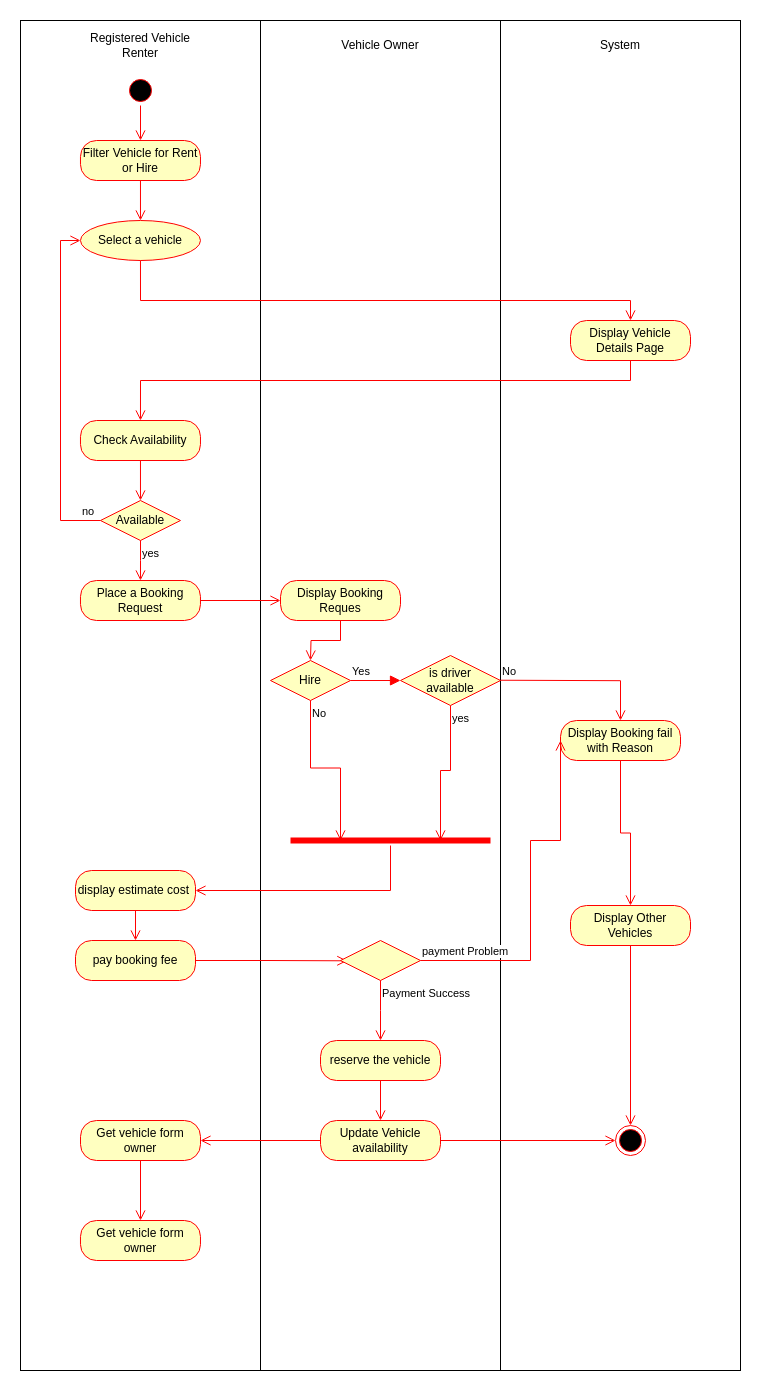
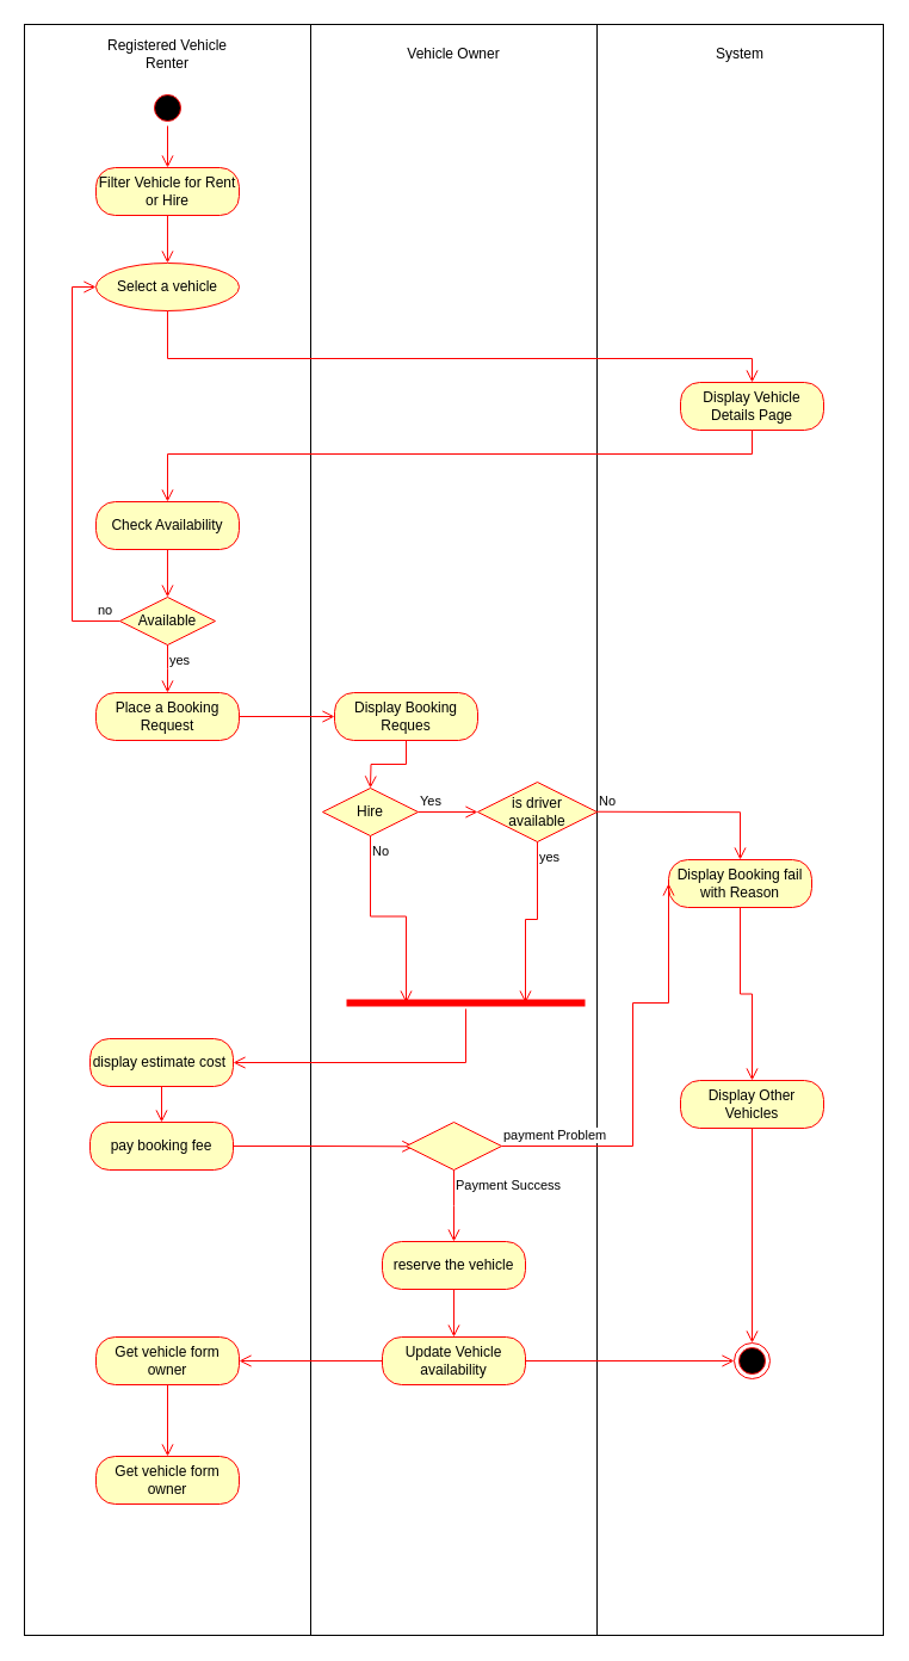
  <mxCell id="0" />
  <mxCell id="1" parent="0" />
  <mxCell id="2" value="" style="html=1;dashed=0;whiteSpace=wrap;fillColor=none;movable=1;resizable=1;rotatable=1;deletable=1;editable=1;locked=0;connectable=1;" parent="1" vertex="1"><mxGeometry x="260" width="240" height="1350" as="geometry" y="20" /></mxCell>
  <mxCell id="3" value="" style="html=1;dashed=0;whiteSpace=wrap;fillColor=none;movable=1;resizable=1;rotatable=1;deletable=1;editable=1;locked=0;connectable=1;" parent="1" vertex="1"><mxGeometry x="500" width="240" height="1350" as="geometry" y="20" /></mxCell>
  <mxCell id="4" value="" style="html=1;dashed=0;whiteSpace=wrap;fillColor=none;movable=1;resizable=1;rotatable=1;deletable=1;editable=1;locked=0;connectable=1;" parent="1" vertex="1"><mxGeometry x="20" width="240" height="1350" as="geometry" y="20" /></mxCell>
  <mxCell id="5" value="Registered Vehicle Renter" style="text;html=1;strokeColor=none;fillColor=none;align=center;verticalAlign=middle;whiteSpace=wrap;rounded=0;" parent="1" vertex="1"><mxGeometry x="85" y="30" width="110" height="30" as="geometry" /></mxCell>
  <mxCell id="6" value="" style="ellipse;html=1;shape=startState;fillColor=#000000;strokeColor=#ff0000;" parent="1" vertex="1"><mxGeometry x="125" y="75" width="30" height="30" as="geometry" /></mxCell>
  <mxCell id="7" value="" style="edgeStyle=orthogonalEdgeStyle;html=1;verticalAlign=bottom;endArrow=open;endSize=8;strokeColor=#ff0000;rounded=0;" parent="1" source="6" target="8" edge="1"><mxGeometry relative="1" as="geometry"><mxPoint x="125" y="165" as="targetPoint" /></mxGeometry></mxCell>
  <mxCell id="8" value="Filter Vehicle for Rent or Hire" style="rounded=1;whiteSpace=wrap;html=1;arcSize=40;fontColor=#000000;fillColor=#ffffc0;strokeColor=#ff0000;" parent="1" vertex="1"><mxGeometry x="79.97" y="140" width="120" height="40" as="geometry" /></mxCell>
  <mxCell id="9" value="" style="edgeStyle=orthogonalEdgeStyle;html=1;verticalAlign=bottom;endArrow=open;endSize=8;strokeColor=#ff0000;rounded=0;entryX=0.5;entryY=0;entryDx=0;entryDy=0;" parent="1" source="8" target="10" edge="1"><mxGeometry relative="1" as="geometry"><mxPoint x="129.97" y="230" as="targetPoint" /></mxGeometry></mxCell>
  <mxCell id="10" value="Select a vehicle" style="ellipse;whiteSpace=wrap;html=1;arcSize=40;fontColor=#000000;fillColor=#ffffc0;strokeColor=#ff0000;" parent="1" vertex="1"><mxGeometry x="79.97" y="220" width="120" height="40" as="geometry" /></mxCell>
  <mxCell id="11" value="" style="edgeStyle=orthogonalEdgeStyle;html=1;verticalAlign=bottom;endArrow=open;endSize=8;strokeColor=#ff0000;rounded=0;exitX=0.5;exitY=1;exitDx=0;exitDy=0;" parent="1" source="10" target="12" edge="1"><mxGeometry relative="1" as="geometry"><mxPoint x="379.97" y="330" as="targetPoint" /><mxPoint x="129.97" y="270" as="sourcePoint" /><Array as="points"><mxPoint x="139.97" y="300" /><mxPoint x="629.97" y="300" /></Array></mxGeometry></mxCell>
  <mxCell id="12" value="Display Vehicle Details Page" style="rounded=1;whiteSpace=wrap;html=1;arcSize=40;fontColor=#000000;fillColor=#ffffc0;strokeColor=#ff0000;" parent="1" vertex="1"><mxGeometry x="570" y="320" width="120" height="40" as="geometry" /></mxCell>
  <mxCell id="13" value="" style="edgeStyle=orthogonalEdgeStyle;html=1;verticalAlign=bottom;endArrow=open;endSize=8;strokeColor=#ff0000;rounded=0;entryX=0.5;entryY=0;entryDx=0;entryDy=0;" parent="1" source="12" target="14" edge="1"><mxGeometry relative="1" as="geometry"><mxPoint x="129.97" y="380" as="targetPoint" /><Array as="points"><mxPoint x="629.97" y="380" /><mxPoint x="139.97" y="380" /></Array></mxGeometry></mxCell>
  <mxCell id="14" value="Check Availability" style="rounded=1;whiteSpace=wrap;html=1;arcSize=40;fontColor=#000000;fillColor=#ffffc0;strokeColor=#ff0000;" parent="1" vertex="1"><mxGeometry x="79.97" y="420" width="120" height="40" as="geometry" /></mxCell>
  <mxCell id="15" value="" style="edgeStyle=orthogonalEdgeStyle;html=1;verticalAlign=bottom;endArrow=open;endSize=8;strokeColor=#ff0000;rounded=0;" parent="1" source="14" target="16" edge="1"><mxGeometry relative="1" as="geometry"><mxPoint x="139.97" y="490" as="targetPoint" /></mxGeometry></mxCell>
  <mxCell id="16" value="Available" style="rhombus;whiteSpace=wrap;html=1;fontColor=#000000;fillColor=#ffffc0;strokeColor=#ff0000;" parent="1" vertex="1"><mxGeometry x="99.97" y="500" width="80" height="40" as="geometry" /></mxCell>
  <mxCell id="17" value="yes" style="edgeStyle=orthogonalEdgeStyle;html=1;align=left;verticalAlign=top;endArrow=open;endSize=8;strokeColor=#ff0000;rounded=0;" parent="1" source="16" edge="1"><mxGeometry x="-1" relative="1" as="geometry"><mxPoint x="139.97" y="580" as="targetPoint" /></mxGeometry></mxCell>
  <mxCell id="18" value="no" style="edgeStyle=orthogonalEdgeStyle;html=1;align=left;verticalAlign=bottom;endArrow=open;endSize=8;strokeColor=#ff0000;rounded=0;exitX=0;exitY=0.5;exitDx=0;exitDy=0;entryX=0;entryY=0.5;entryDx=0;entryDy=0;" parent="1" source="16" target="10" edge="1"><mxGeometry x="-0.882" relative="1" as="geometry"><mxPoint x="-20.03" y="520" as="targetPoint" /><mxPoint x="-20.03" y="510" as="sourcePoint" /><Array as="points"><mxPoint x="59.97" y="520" /><mxPoint x="59.97" y="240" /></Array><mxPoint as="offset" /></mxGeometry></mxCell>
  <mxCell id="19" value="Place a Booking Request" style="rounded=1;whiteSpace=wrap;html=1;arcSize=40;fontColor=#000000;fillColor=#ffffc0;strokeColor=#ff0000;" parent="1" vertex="1"><mxGeometry x="79.97" y="580" width="120" height="40" as="geometry" /></mxCell>
  <mxCell id="20" value="" style="edgeStyle=orthogonalEdgeStyle;html=1;verticalAlign=bottom;endArrow=open;endSize=8;strokeColor=#ff0000;rounded=0;exitX=1;exitY=0.5;exitDx=0;exitDy=0;entryX=0;entryY=0.5;entryDx=0;entryDy=0;" parent="1" source="19" target="23" edge="1"><mxGeometry relative="1" as="geometry"><mxPoint x="139.97" y="660" as="targetPoint" /></mxGeometry></mxCell>
  <mxCell id="21" value="Vehicle Owner" style="text;html=1;strokeColor=none;fillColor=none;align=center;verticalAlign=middle;whiteSpace=wrap;rounded=0;" parent="1" vertex="1"><mxGeometry x="325" y="30" width="110" height="30" as="geometry" /></mxCell>
  <mxCell id="22" value="System" style="text;html=1;strokeColor=none;fillColor=none;align=center;verticalAlign=middle;whiteSpace=wrap;rounded=0;" parent="1" vertex="1"><mxGeometry x="565" y="30" width="110" height="30" as="geometry" /></mxCell>
  <mxCell id="23" value="Display Booking Reques" style="rounded=1;whiteSpace=wrap;html=1;arcSize=40;fontColor=#000000;fillColor=#ffffc0;strokeColor=#ff0000;" parent="1" vertex="1"><mxGeometry x="280" y="580" width="120" height="40" as="geometry" /></mxCell>
  <mxCell id="24" value="" style="edgeStyle=orthogonalEdgeStyle;html=1;verticalAlign=bottom;endArrow=open;endSize=8;strokeColor=#ff0000;rounded=0;" parent="1" source="23" edge="1"><mxGeometry relative="1" as="geometry"><mxPoint x="310" y="660" as="targetPoint" /></mxGeometry></mxCell>
  <mxCell id="25" value="Hire" style="rhombus;whiteSpace=wrap;html=1;fontColor=#000000;fillColor=#ffffc0;strokeColor=#ff0000;" parent="1" vertex="1"><mxGeometry x="270" y="660" width="80" height="40" as="geometry" /></mxCell>
- <mxCell id="26" value="Yes" style="edgeStyle=orthogonalEdgeStyle;html=1;align=left;verticalAlign=bottom;endArrow=block;endSize=8;strokeColor=#ff0000;rounded=0;entryX=0;entryY=0.5;entryDx=0;entryDy=0;" parent="1" source="25" target="28" edge="1"><mxGeometry x="-1" relative="1" as="geometry"><mxPoint x="480" y="680" as="targetPoint" /></mxGeometry></mxCell>
+ <mxCell id="26" value="Yes" style="edgeStyle=orthogonalEdgeStyle;html=1;align=left;verticalAlign=bottom;endArrow=open;endSize=8;strokeColor=#ff0000;rounded=0;entryX=0;entryY=0.5;entryDx=0;entryDy=0;" parent="1" source="25" target="28" edge="1"><mxGeometry x="-1" relative="1" as="geometry"><mxPoint x="480" y="680" as="targetPoint" /></mxGeometry></mxCell>
  <mxCell id="27" value="No" style="edgeStyle=orthogonalEdgeStyle;html=1;align=left;verticalAlign=top;endArrow=open;endSize=8;strokeColor=#ff0000;rounded=0;entryX=0.25;entryY=0.5;entryDx=0;entryDy=0;entryPerimeter=0;" parent="1" source="25" target="36" edge="1"><mxGeometry x="-1" relative="1" as="geometry"><mxPoint x="310" y="770" as="targetPoint" /></mxGeometry></mxCell>
  <mxCell id="28" value="is driver &lt;br&gt;available" style="rhombus;whiteSpace=wrap;html=1;fontColor=#000000;fillColor=#ffffc0;strokeColor=#ff0000;" parent="1" vertex="1"><mxGeometry x="400" y="655" width="100" height="50" as="geometry" /></mxCell>
  <mxCell id="29" value="yes" style="edgeStyle=orthogonalEdgeStyle;html=1;align=left;verticalAlign=top;endArrow=open;endSize=8;strokeColor=#ff0000;rounded=0;entryX=0.75;entryY=0.5;entryDx=0;entryDy=0;entryPerimeter=0;" parent="1" source="28" target="36" edge="1"><mxGeometry x="-1" relative="1" as="geometry"><mxPoint x="450" y="800" as="targetPoint" /><Array as="points"><mxPoint x="450" y="770" /><mxPoint x="440" y="770" /></Array></mxGeometry></mxCell>
  <mxCell id="30" value="Display Booking fail with Reason" style="rounded=1;whiteSpace=wrap;html=1;arcSize=40;fontColor=#000000;fillColor=#ffffc0;strokeColor=#ff0000;" parent="1" vertex="1"><mxGeometry x="560" y="720" width="120" height="40" as="geometry" /></mxCell>
  <mxCell id="31" value="" style="edgeStyle=orthogonalEdgeStyle;html=1;verticalAlign=bottom;endArrow=open;endSize=8;strokeColor=#ff0000;rounded=0;" parent="1" source="30" target="32" edge="1"><mxGeometry relative="1" as="geometry"><mxPoint x="630" y="925" as="targetPoint" /></mxGeometry></mxCell>
  <mxCell id="32" value="Display Other Vehicles" style="rounded=1;whiteSpace=wrap;html=1;arcSize=40;fontColor=#000000;fillColor=#ffffc0;strokeColor=#ff0000;" parent="1" vertex="1"><mxGeometry x="570" y="905" width="120" height="40" as="geometry" /></mxCell>
  <mxCell id="33" value="" style="ellipse;html=1;shape=endState;fillColor=#000000;strokeColor=#ff0000;" parent="1" vertex="1"><mxGeometry x="615" y="1125" width="30" height="30" as="geometry" /></mxCell>
  <mxCell id="34" value="" style="edgeStyle=orthogonalEdgeStyle;html=1;align=left;verticalAlign=top;endArrow=open;endSize=8;strokeColor=#ff0000;rounded=0;entryX=0.5;entryY=0;entryDx=0;entryDy=0;exitX=0.5;exitY=1;exitDx=0;exitDy=0;" parent="1" source="32" target="33" edge="1"><mxGeometry x="-1" relative="1" as="geometry"><mxPoint x="380" y="945" as="targetPoint" /><mxPoint x="380" y="875" as="sourcePoint" /></mxGeometry></mxCell>
  <mxCell id="35" value="No" style="edgeStyle=orthogonalEdgeStyle;html=1;align=left;verticalAlign=bottom;endArrow=open;endSize=8;strokeColor=#ff0000;rounded=0;entryX=0.5;entryY=0;entryDx=0;entryDy=0;" parent="1" target="30" edge="1"><mxGeometry x="-1" relative="1" as="geometry"><mxPoint x="560" y="680" as="targetPoint" /><mxPoint x="500" y="679.74" as="sourcePoint" /></mxGeometry></mxCell>
  <mxCell id="36" value="" style="shape=line;html=1;strokeWidth=6;strokeColor=#ff0000;" parent="1" vertex="1"><mxGeometry x="290" y="835" width="200" height="10" as="geometry" /></mxCell>
  <mxCell id="37" value="" style="edgeStyle=orthogonalEdgeStyle;html=1;verticalAlign=bottom;endArrow=open;endSize=8;strokeColor=#ff0000;rounded=0;entryX=1;entryY=0.5;entryDx=0;entryDy=0;" parent="1" source="36" target="38" edge="1"><mxGeometry relative="1" as="geometry"><mxPoint x="390" y="900" as="targetPoint" /><Array as="points"><mxPoint x="390" y="890" /></Array></mxGeometry></mxCell>
  <mxCell id="38" value="display estimate cost&amp;nbsp;" style="rounded=1;whiteSpace=wrap;html=1;arcSize=40;fontColor=#000000;fillColor=#ffffc0;strokeColor=#ff0000;" parent="1" vertex="1"><mxGeometry x="75" y="870" width="120" height="40" as="geometry" /></mxCell>
  <mxCell id="39" value="" style="edgeStyle=orthogonalEdgeStyle;html=1;verticalAlign=bottom;endArrow=open;endSize=8;strokeColor=#ff0000;rounded=0;" parent="1" source="38" target="40" edge="1"><mxGeometry relative="1" as="geometry"><mxPoint x="135" y="940" as="targetPoint" /></mxGeometry></mxCell>
  <mxCell id="40" value="pay booking fee" style="rounded=1;whiteSpace=wrap;html=1;arcSize=40;fontColor=#000000;fillColor=#ffffc0;strokeColor=#ff0000;" parent="1" vertex="1"><mxGeometry x="75" y="940" width="120" height="40" as="geometry" /></mxCell>
  <mxCell id="41" value="" style="edgeStyle=orthogonalEdgeStyle;html=1;verticalAlign=bottom;endArrow=open;endSize=8;strokeColor=#ff0000;rounded=0;exitX=1;exitY=0.5;exitDx=0;exitDy=0;entryX=0.085;entryY=0.508;entryDx=0;entryDy=0;entryPerimeter=0;" parent="1" source="40" target="42" edge="1"><mxGeometry relative="1" as="geometry"><mxPoint x="135" y="1020" as="targetPoint" /></mxGeometry></mxCell>
  <mxCell id="42" value="" style="rhombus;whiteSpace=wrap;html=1;fontColor=#000000;fillColor=#ffffc0;strokeColor=#ff0000;" parent="1" vertex="1"><mxGeometry x="340" y="940" width="80" height="40" as="geometry" /></mxCell>
  <mxCell id="43" value="payment Problem" style="edgeStyle=orthogonalEdgeStyle;html=1;align=left;verticalAlign=bottom;endArrow=open;endSize=8;strokeColor=#ff0000;rounded=0;entryX=0;entryY=0.5;entryDx=0;entryDy=0;" parent="1" source="42" target="30" edge="1"><mxGeometry x="-1" relative="1" as="geometry"><mxPoint x="520" y="960" as="targetPoint" /><Array as="points"><mxPoint x="530" y="960" /><mxPoint x="530" y="840" /></Array></mxGeometry></mxCell>
  <mxCell id="44" value="Payment Success" style="edgeStyle=orthogonalEdgeStyle;html=1;align=left;verticalAlign=top;endArrow=open;endSize=8;strokeColor=#ff0000;rounded=0;" parent="1" source="42" edge="1"><mxGeometry x="-1" relative="1" as="geometry"><mxPoint x="380" y="1040" as="targetPoint" /></mxGeometry></mxCell>
  <mxCell id="45" value="reserve the vehicle" style="rounded=1;whiteSpace=wrap;html=1;arcSize=40;fontColor=#000000;fillColor=#ffffc0;strokeColor=#ff0000;" parent="1" vertex="1"><mxGeometry x="320" y="1040" width="120" height="40" as="geometry" /></mxCell>
  <mxCell id="46" value="" style="edgeStyle=orthogonalEdgeStyle;html=1;verticalAlign=bottom;endArrow=open;endSize=8;strokeColor=#ff0000;rounded=0;entryX=0.5;entryY=0;entryDx=0;entryDy=0;" parent="1" source="45" target="47" edge="1"><mxGeometry relative="1" as="geometry"><mxPoint x="380" y="1120" as="targetPoint" /></mxGeometry></mxCell>
  <mxCell id="47" value="Update Vehicle availability" style="rounded=1;whiteSpace=wrap;html=1;arcSize=40;fontColor=#000000;fillColor=#ffffc0;strokeColor=#ff0000;" parent="1" vertex="1"><mxGeometry x="320" y="1120" width="120" height="40" as="geometry" /></mxCell>
  <mxCell id="48" value="" style="edgeStyle=orthogonalEdgeStyle;html=1;verticalAlign=bottom;endArrow=open;endSize=8;strokeColor=#ff0000;rounded=0;entryX=0;entryY=0.5;entryDx=0;entryDy=0;" parent="1" source="47" target="33" edge="1"><mxGeometry relative="1" as="geometry"><mxPoint x="380" y="1200" as="targetPoint" /><Array as="points"><mxPoint x="610" y="1140" /><mxPoint x="610" y="1140" /></Array></mxGeometry></mxCell>
  <mxCell id="49" value="Get vehicle form owner" style="rounded=1;whiteSpace=wrap;html=1;arcSize=40;fontColor=#000000;fillColor=#ffffc0;strokeColor=#ff0000;" vertex="1" parent="1"><mxGeometry x="80" y="1120" width="120" height="40" as="geometry" /></mxCell>
  <mxCell id="50" value="" style="edgeStyle=orthogonalEdgeStyle;html=1;verticalAlign=bottom;endArrow=open;endSize=8;strokeColor=#ff0000;rounded=0;entryX=1;entryY=0.5;entryDx=0;entryDy=0;exitX=0;exitY=0.5;exitDx=0;exitDy=0;" edge="1" parent="1" source="47" target="49"><mxGeometry relative="1" as="geometry"><mxPoint x="390" y="1130" as="targetPoint" /><mxPoint x="390" y="1090" as="sourcePoint" /></mxGeometry></mxCell>
  <mxCell id="51" value="Get vehicle form owner" style="rounded=1;whiteSpace=wrap;html=1;arcSize=40;fontColor=#000000;fillColor=#ffffc0;strokeColor=#ff0000;" vertex="1" parent="1"><mxGeometry x="79.97" y="1220" width="120" height="40" as="geometry" /></mxCell>
  <mxCell id="52" value="" style="edgeStyle=orthogonalEdgeStyle;html=1;verticalAlign=bottom;endArrow=open;endSize=8;strokeColor=#ff0000;rounded=0;exitX=0.5;exitY=1;exitDx=0;exitDy=0;" edge="1" parent="1" source="49" target="51"><mxGeometry relative="1" as="geometry"><mxPoint x="210" y="1150" as="targetPoint" /><mxPoint x="330" y="1150" as="sourcePoint" /></mxGeometry></mxCell>
